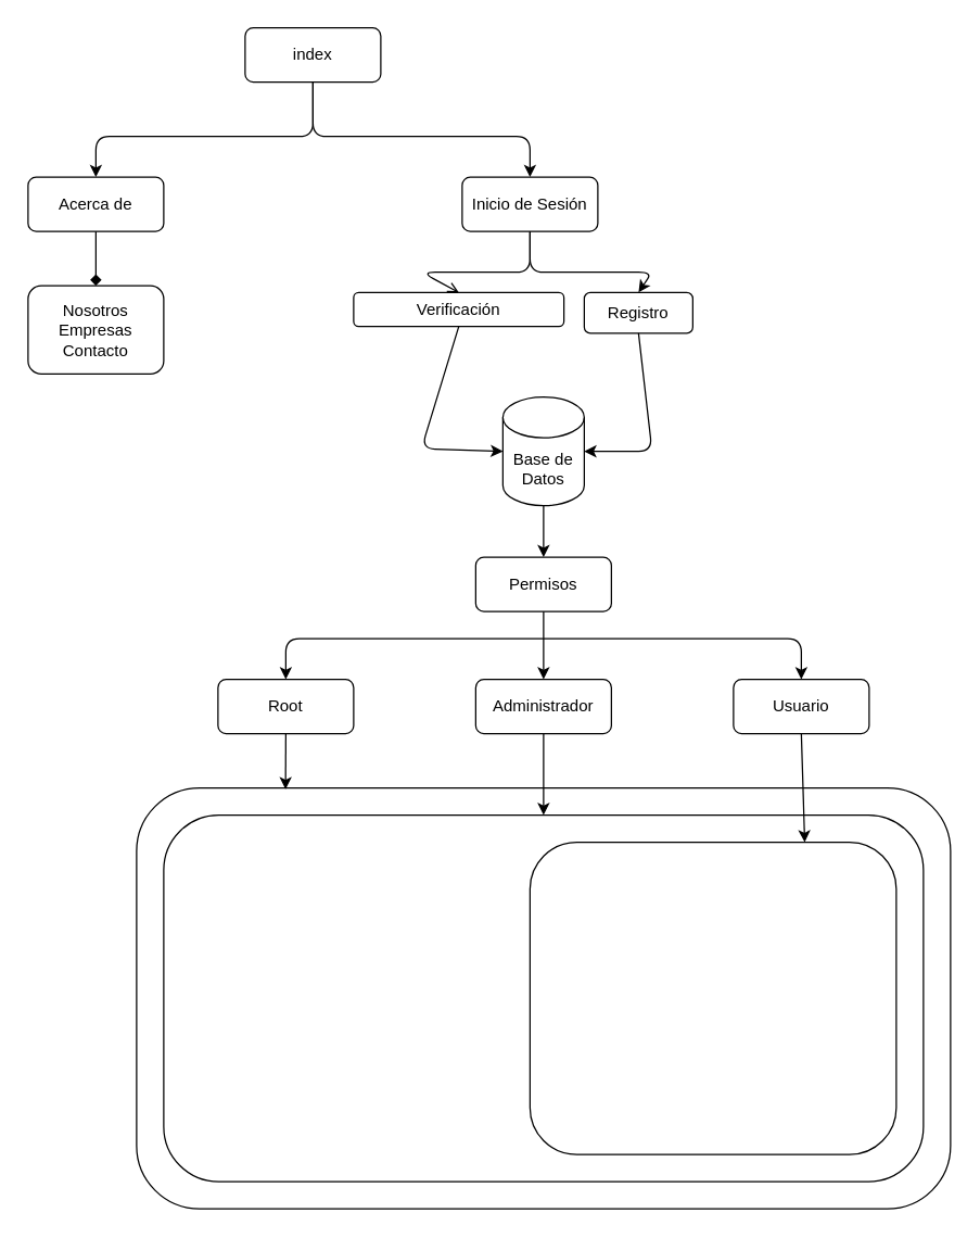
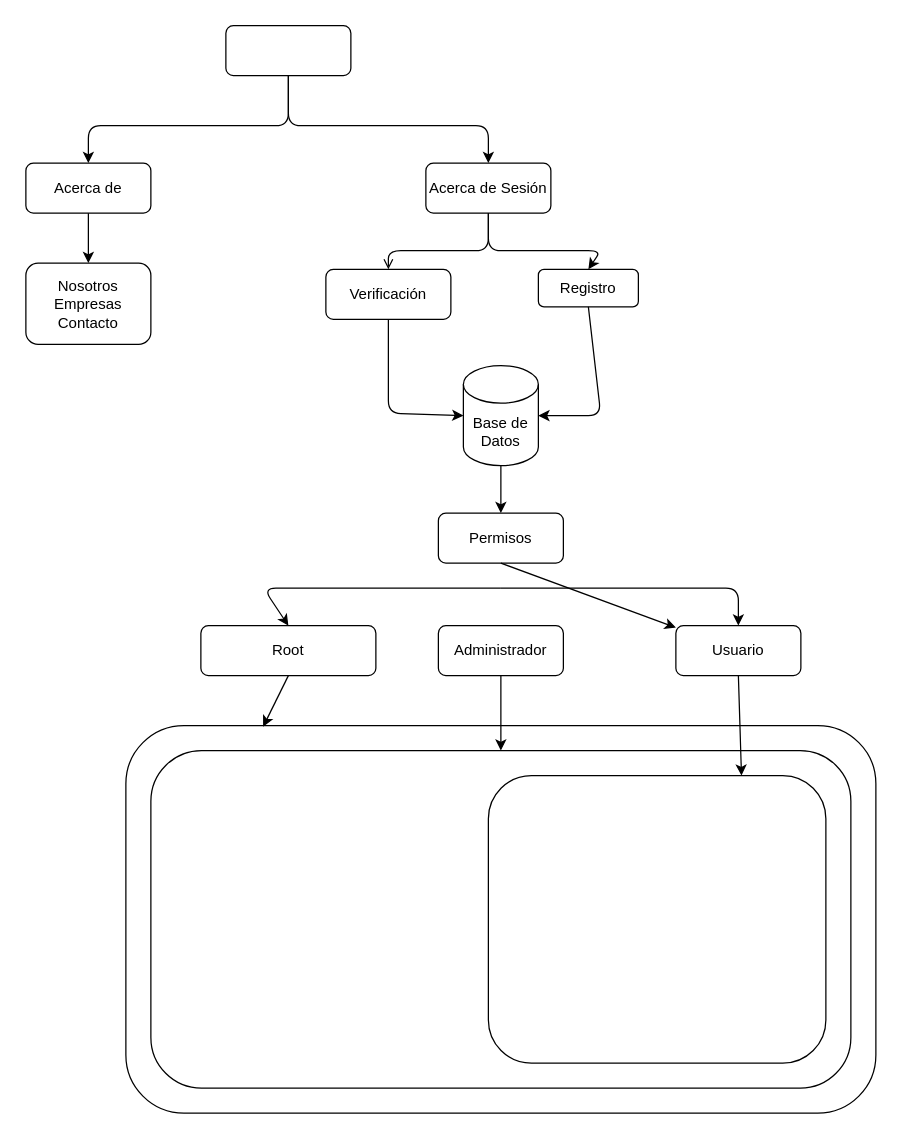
  <mxCell id="0" />
  <mxCell id="1" parent="0" />
  <mxCell id="2" value="" style="rounded=1;whiteSpace=wrap;html=1;" vertex="1" parent="1"><mxGeometry x="180" y="20" width="100" height="40" as="geometry" /></mxCell>
- <mxCell id="3" value="index" style="text;html=1;strokeColor=none;fillColor=none;align=center;verticalAlign=middle;whiteSpace=wrap;rounded=0;" vertex="1" parent="1"><mxGeometry x="210" y="30" width="40" height="20" as="geometry" /></mxCell>
- <mxCell id="4" value="Inicio de Sesión" style="rounded=1;whiteSpace=wrap;html=1;" vertex="1" parent="1"><mxGeometry x="340" y="130" width="100" height="40" as="geometry" /></mxCell>
+ <mxCell id="4" value="Acerca de Sesión" style="rounded=1;whiteSpace=wrap;html=1;" vertex="1" parent="1"><mxGeometry x="340" y="130" width="100" height="40" as="geometry" /></mxCell>
  <mxCell id="5" value="Acerca de" style="rounded=1;whiteSpace=wrap;html=1;" vertex="1" parent="1"><mxGeometry x="20" y="130" width="100" height="40" as="geometry" /></mxCell>
  <mxCell id="6" value="Nosotros&lt;br&gt;Empresas&lt;br&gt;Contacto" style="rounded=1;whiteSpace=wrap;html=1;" vertex="1" parent="1"><mxGeometry x="20" y="210" width="100" height="65" as="geometry" /></mxCell>
- <mxCell id="7" value="Verificación" style="rounded=1;whiteSpace=wrap;html=1;" vertex="1" parent="1"><mxGeometry x="260" y="215" width="155" height="25" as="geometry" /></mxCell>
+ <mxCell id="7" value="Verificación" style="rounded=1;whiteSpace=wrap;html=1;" vertex="1" parent="1"><mxGeometry x="260" y="215" width="100" height="40" as="geometry" /></mxCell>
  <mxCell id="8" value="Registro" style="rounded=1;whiteSpace=wrap;html=1;" vertex="1" parent="1"><mxGeometry x="430" y="215" width="80" height="30" as="geometry" /></mxCell>
  <mxCell id="9" value="Base de&lt;br&gt;Datos" style="shape=cylinder3;whiteSpace=wrap;html=1;boundedLbl=1;backgroundOutline=1;size=15;" vertex="1" parent="1"><mxGeometry x="370" y="292" width="60" height="80" as="geometry" /></mxCell>
  <mxCell id="10" value="" style="endArrow=classic;html=1;exitX=0.5;exitY=1;exitDx=0;exitDy=0;entryX=0.5;entryY=0;entryDx=0;entryDy=0;" edge="1" parent="1" source="2" target="4"><mxGeometry x="600" y="100" width="50" height="50" as="geometry"><mxPoint x="260" y="180" as="sourcePoint" /><mxPoint x="310" y="130" as="targetPoint" /><Array as="points"><mxPoint x="230" y="100" /><mxPoint x="390" y="100" /></Array></mxGeometry></mxCell>
  <mxCell id="11" value="" style="endArrow=classic;html=1;exitX=0.5;exitY=1;exitDx=0;exitDy=0;entryX=0.5;entryY=0;entryDx=0;entryDy=0;" edge="1" parent="1" source="2" target="5"><mxGeometry x="600" y="100" width="50" height="50" as="geometry"><mxPoint x="260" y="180" as="sourcePoint" /><mxPoint x="310" y="130" as="targetPoint" /><Array as="points"><mxPoint x="230" y="100" /><mxPoint x="70" y="100" /></Array></mxGeometry></mxCell>
- <mxCell id="12" value="" style="endArrow=diamond;html=1;exitX=0.5;exitY=1;exitDx=0;exitDy=0;entryX=0.5;entryY=0;entryDx=0;entryDy=0;" edge="1" parent="1" source="5" target="6"><mxGeometry x="600" y="100" width="50" height="50" as="geometry"><mxPoint x="260" y="180" as="sourcePoint" /><mxPoint x="310" y="130" as="targetPoint" /></mxGeometry></mxCell>
+ <mxCell id="12" value="" style="endArrow=classic;html=1;exitX=0.5;exitY=1;exitDx=0;exitDy=0;entryX=0.5;entryY=0;entryDx=0;entryDy=0;" edge="1" parent="1" source="5" target="6"><mxGeometry x="600" y="100" width="50" height="50" as="geometry"><mxPoint x="260" y="180" as="sourcePoint" /><mxPoint x="310" y="130" as="targetPoint" /></mxGeometry></mxCell>
  <mxCell id="13" value="" style="endArrow=open;html=1;exitX=0.5;exitY=1;exitDx=0;exitDy=0;entryX=0.5;entryY=0;entryDx=0;entryDy=0;" edge="1" parent="1" source="4" target="7"><mxGeometry x="600" y="100" width="50" height="50" as="geometry"><mxPoint x="240" y="70" as="sourcePoint" /><mxPoint x="80" y="140" as="targetPoint" /><Array as="points"><mxPoint x="390" y="200" /><mxPoint x="310" y="200" /></Array></mxGeometry></mxCell>
  <mxCell id="14" value="" style="endArrow=classic;html=1;exitX=0.5;exitY=1;exitDx=0;exitDy=0;entryX=0.5;entryY=0;entryDx=0;entryDy=0;" edge="1" parent="1" source="4" target="8"><mxGeometry x="600" y="100" width="50" height="50" as="geometry"><mxPoint x="510" y="180" as="sourcePoint" /><mxPoint x="560" y="130" as="targetPoint" /><Array as="points"><mxPoint x="390" y="200" /><mxPoint x="480" y="200" /></Array></mxGeometry></mxCell>
  <mxCell id="15" value="" style="endArrow=classic;html=1;exitX=0.5;exitY=1;exitDx=0;exitDy=0;entryX=1;entryY=0.5;entryDx=0;entryDy=0;entryPerimeter=0;" edge="1" parent="1" source="8" target="9"><mxGeometry x="600" y="100" width="50" height="50" as="geometry"><mxPoint x="260" y="180" as="sourcePoint" /><mxPoint x="310" y="130" as="targetPoint" /><Array as="points"><mxPoint x="480" y="332" /></Array></mxGeometry></mxCell>
  <mxCell id="16" value="" style="endArrow=classic;html=1;exitX=0.5;exitY=1;exitDx=0;exitDy=0;entryX=0;entryY=0.5;entryDx=0;entryDy=0;entryPerimeter=0;" edge="1" parent="1" source="7" target="9"><mxGeometry x="600" y="100" width="50" height="50" as="geometry"><mxPoint x="260" y="180" as="sourcePoint" /><mxPoint x="310" y="130" as="targetPoint" /><Array as="points"><mxPoint x="310" y="330" /></Array></mxGeometry></mxCell>
  <mxCell id="17" value="Permisos" style="rounded=1;whiteSpace=wrap;html=1;" vertex="1" parent="1"><mxGeometry x="350" y="410" width="100" height="40" as="geometry" /></mxCell>
  <mxCell id="18" value="Administrador" style="rounded=1;whiteSpace=wrap;html=1;" vertex="1" parent="1"><mxGeometry x="350" y="500" width="100" height="40" as="geometry" /></mxCell>
- <mxCell id="19" value="Root" style="rounded=1;whiteSpace=wrap;html=1;" vertex="1" parent="1"><mxGeometry x="160" y="500" width="100" height="40" as="geometry" /></mxCell>
+ <mxCell id="19" value="Root" style="rounded=1;whiteSpace=wrap;html=1;" vertex="1" parent="1"><mxGeometry x="160" y="500" width="140" height="40" as="geometry" /></mxCell>
  <mxCell id="20" value="Usuario" style="rounded=1;whiteSpace=wrap;html=1;" vertex="1" parent="1"><mxGeometry x="540" y="500" width="100" height="40" as="geometry" /></mxCell>
- <mxCell id="21" value="" style="endArrow=classic;html=1;entryX=0.5;entryY=0;entryDx=0;entryDy=0;exitX=0.5;exitY=1;exitDx=0;exitDy=0;" edge="1" parent="1" source="17" target="18"><mxGeometry x="600" y="100" width="50" height="50" as="geometry"><mxPoint x="260" y="580" as="sourcePoint" /><mxPoint x="310" y="530" as="targetPoint" /></mxGeometry></mxCell>
+ <mxCell id="21" value="" style="endArrow=classic;html=1;exitX=0.5;exitY=1;exitDx=0;exitDy=0;" edge="1" parent="1" source="17" target="20"><mxGeometry x="600" y="100" width="50" height="50" as="geometry"><mxPoint x="260" y="580" as="sourcePoint" /><mxPoint x="310" y="530" as="targetPoint" /></mxGeometry></mxCell>
  <mxCell id="22" value="" style="endArrow=classic;html=1;entryX=0.5;entryY=0;entryDx=0;entryDy=0;" edge="1" parent="1" target="19"><mxGeometry x="600" y="100" width="50" height="50" as="geometry"><mxPoint x="400" y="470" as="sourcePoint" /><mxPoint x="310" y="530" as="targetPoint" /><Array as="points"><mxPoint x="210" y="470" /></Array></mxGeometry></mxCell>
  <mxCell id="23" value="" style="endArrow=classic;html=1;entryX=0.5;entryY=0;entryDx=0;entryDy=0;" edge="1" parent="1" target="20"><mxGeometry x="600" y="100" width="50" height="50" as="geometry"><mxPoint x="400" y="470" as="sourcePoint" /><mxPoint x="310" y="530" as="targetPoint" /><Array as="points"><mxPoint x="590" y="470" /></Array></mxGeometry></mxCell>
  <mxCell id="24" value="" style="endArrow=classic;html=1;entryX=0.5;entryY=0;entryDx=0;entryDy=0;exitX=0.5;exitY=1;exitDx=0;exitDy=0;exitPerimeter=0;" edge="1" parent="1" source="9" target="17"><mxGeometry x="600" y="100" width="50" height="50" as="geometry"><mxPoint x="410" y="420" as="sourcePoint" /><mxPoint x="460" y="370" as="targetPoint" /></mxGeometry></mxCell>
  <mxCell id="25" value="" style="rounded=1;whiteSpace=wrap;html=1;" vertex="1" parent="1"><mxGeometry x="100" y="580" width="600" height="310" as="geometry" /></mxCell>
  <mxCell id="26" value="" style="rounded=1;whiteSpace=wrap;html=1;" vertex="1" parent="1"><mxGeometry x="120" y="600" width="560" height="270" as="geometry" /></mxCell>
  <mxCell id="27" value="" style="rounded=1;whiteSpace=wrap;html=1;" vertex="1" parent="1"><mxGeometry x="390" y="620" width="270" height="230" as="geometry" /></mxCell>
  <mxCell id="28" value="" style="endArrow=classic;html=1;exitX=0.5;exitY=1;exitDx=0;exitDy=0;entryX=0.183;entryY=0.003;entryDx=0;entryDy=0;entryPerimeter=0;" edge="1" parent="1" source="19" target="25"><mxGeometry width="50" height="50" relative="1" as="geometry"><mxPoint x="330" y="670" as="sourcePoint" /><mxPoint x="380" y="620" as="targetPoint" /></mxGeometry></mxCell>
  <mxCell id="29" value="" style="endArrow=classic;html=1;entryX=0.5;entryY=0;entryDx=0;entryDy=0;exitX=0.5;exitY=1;exitDx=0;exitDy=0;" edge="1" parent="1" source="18" target="26"><mxGeometry width="50" height="50" relative="1" as="geometry"><mxPoint x="330" y="670" as="sourcePoint" /><mxPoint x="380" y="620" as="targetPoint" /></mxGeometry></mxCell>
  <mxCell id="30" value="" style="endArrow=classic;html=1;exitX=0.5;exitY=1;exitDx=0;exitDy=0;entryX=0.75;entryY=0;entryDx=0;entryDy=0;" edge="1" parent="1" source="20" target="27"><mxGeometry width="50" height="50" relative="1" as="geometry"><mxPoint x="330" y="670" as="sourcePoint" /><mxPoint x="380" y="620" as="targetPoint" /></mxGeometry></mxCell>
